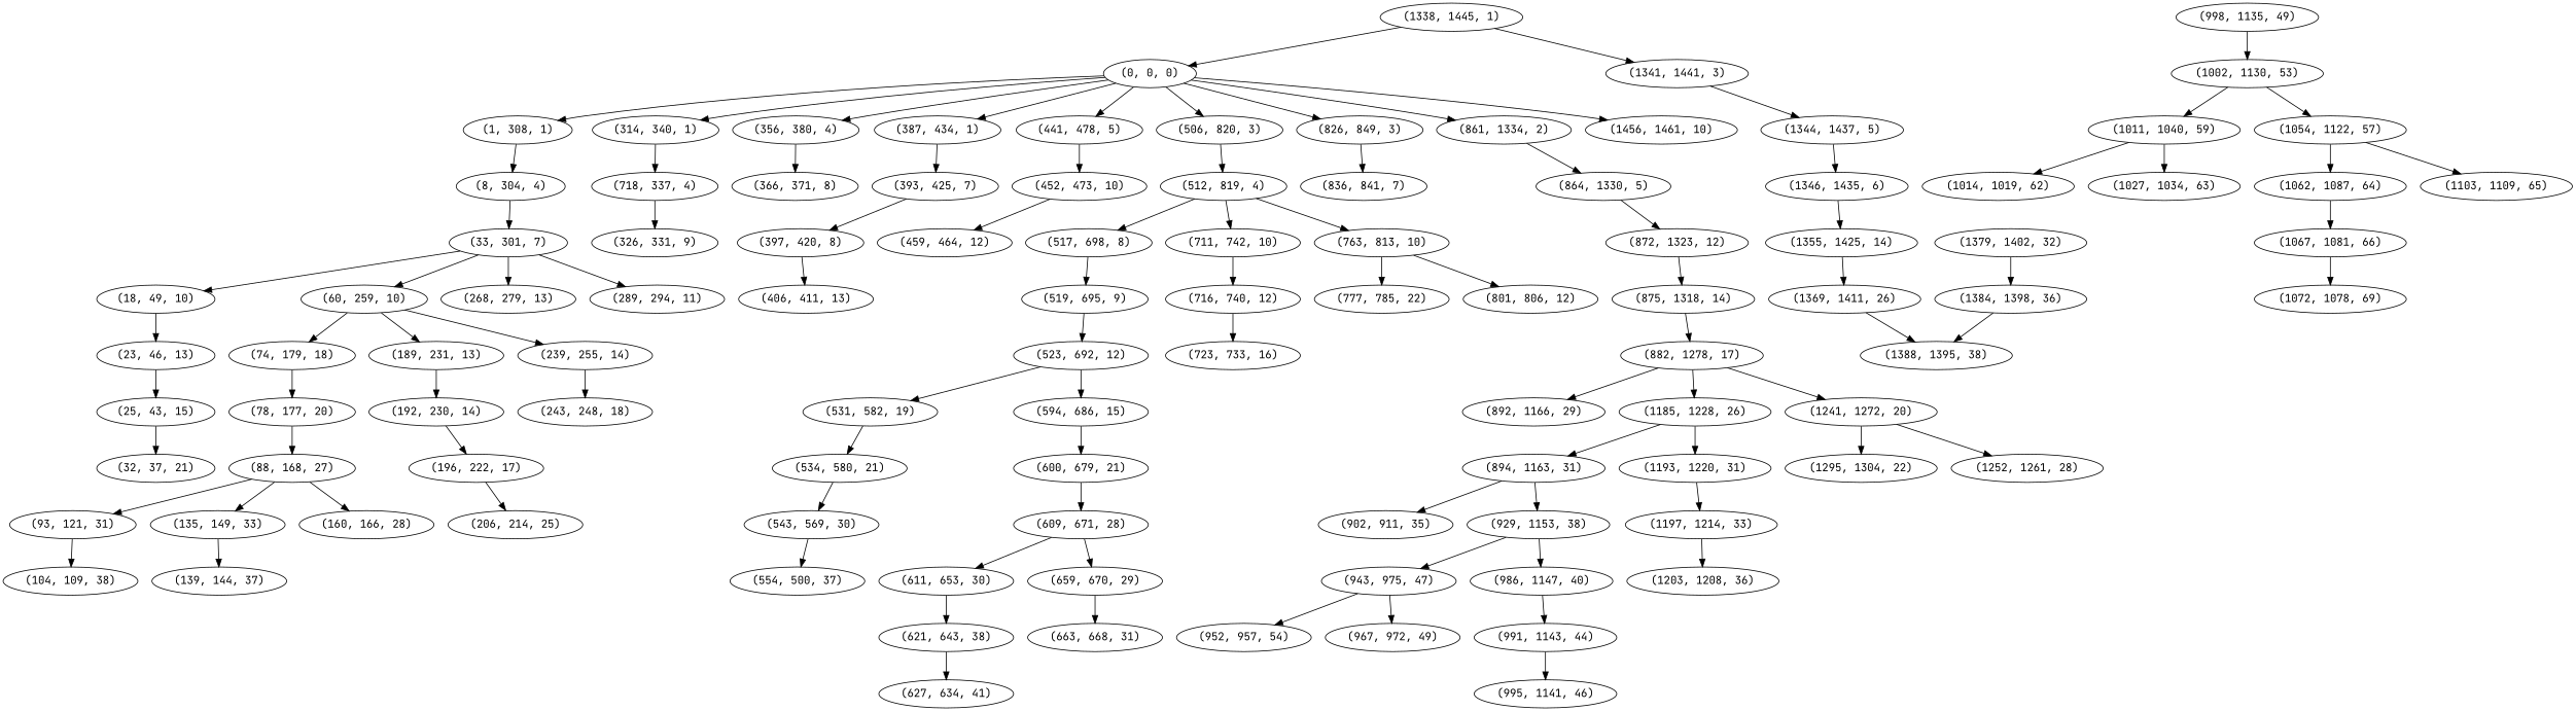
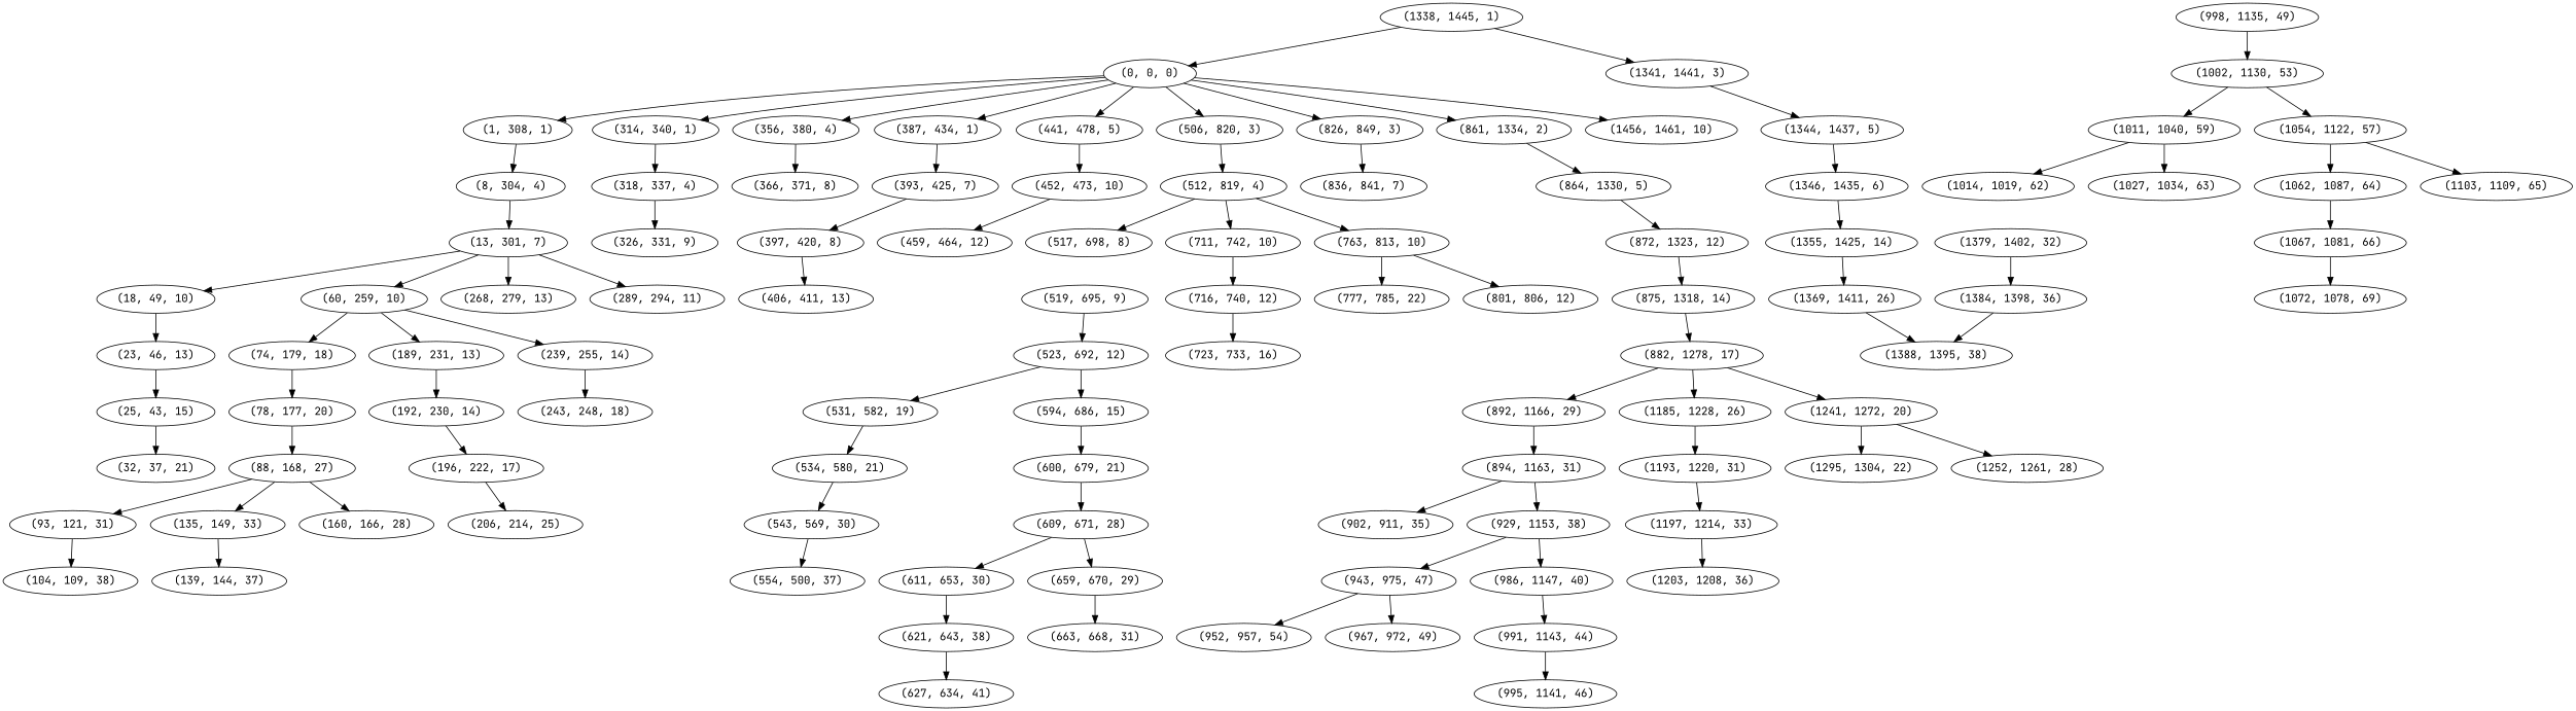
  digraph {
    fontname="JetBrains Mono"
    node [fontname="JetBrains Mono"]
    edge [fontname="JetBrains Mono"]
    "(0, 0, 0)"
    "(1, 308, 1)"
    "(314, 340, 1)"
    "(356, 380, 4)"
    "(387, 434, 1)"
    "(441, 478, 5)"
    "(506, 820, 3)"
    "(826, 849, 3)"
    "(861, 1334, 2)"
    "(1456, 1461, 10)"
    "(8, 304, 4)"
-   "(318, 337, 4)" [label="(718, 337, 4)"]
+   "(318, 337, 4)"
    "(366, 371, 8)"
    "(393, 425, 7)"
    "(452, 473, 10)"
    "(512, 819, 4)"
    "(836, 841, 7)"
    "(864, 1330, 5)"
    "(1338, 1445, 1)"
    "(1341, 1441, 3)"
-   "(13, 301, 7)" [label="(33, 301, 7)"]
+   "(13, 301, 7)"
    "(18, 49, 10)"
    "(60, 259, 10)"
    "(268, 279, 13)"
    "(289, 294, 11)"
    "(23, 46, 13)"
    "(74, 179, 18)"
    "(189, 231, 13)"
    "(239, 255, 14)"
    "(25, 43, 15)"
    "(32, 37, 21)"
    "(78, 177, 20)"
    "(192, 230, 14)"
    "(243, 248, 18)"
    "(88, 168, 27)"
    "(93, 121, 31)"
    "(135, 149, 33)"
    "(160, 166, 28)"
    "(104, 109, 38)"
    "(139, 144, 37)"
    "(196, 222, 17)"
    "(206, 214, 25)"
    "(326, 331, 9)"
    "(397, 420, 8)"
    "(406, 411, 13)"
    "(459, 464, 12)"
    "(517, 698, 8)"
    "(711, 742, 10)"
    "(763, 813, 10)"
    "(519, 695, 9)"
    "(716, 740, 12)"
    "(777, 785, 22)"
    "(801, 806, 12)"
    "(523, 692, 12)"
    "(531, 582, 19)"
    "(594, 686, 15)"
    "(534, 580, 21)"
    "(600, 679, 21)"
    "(543, 569, 30)"
    n60 [label="(554, 500, 37)"]
    "(609, 671, 28)"
    "(611, 653, 30)"
    "(659, 670, 29)"
    "(621, 643, 38)"
    "(663, 668, 31)"
    "(627, 634, 41)"
    "(723, 733, 16)"
    "(872, 1323, 12)"
    "(875, 1318, 14)"
    n70 [label="(882, 1278, 17)"]
    "(892, 1166, 29)"
    "(1185, 1228, 26)"
    "(1241, 1272, 20)"
    "(894, 1163, 31)"
    "(1193, 1220, 31)"
    "(1295, 1304, 22)"
    "(1252, 1261, 28)"
    "(902, 911, 35)"
    "(929, 1153, 38)"
    "(943, 975, 47)"
    "(986, 1147, 40)"
    "(952, 957, 54)"
    "(967, 972, 49)"
    "(991, 1143, 44)"
    "(995, 1141, 46)"
    "(998, 1135, 49)"
    "(1002, 1130, 53)"
    "(1011, 1040, 59)"
    "(1054, 1122, 57)"
    "(1014, 1019, 62)"
    "(1027, 1034, 63)"
    "(1062, 1087, 64)"
    "(1103, 1109, 65)"
    "(1067, 1081, 66)"
    "(1072, 1078, 69)"
    "(1197, 1214, 33)"
    "(1203, 1208, 36)"
    "(1344, 1437, 5)"
    "(1346, 1435, 6)"
    "(1355, 1425, 14)"
    "(1369, 1411, 26)"
    "(1388, 1395, 38)"
    "(1379, 1402, 32)"
    "(1384, 1398, 36)"
    "(0, 0, 0)" -> "(1, 308, 1)"
    "(0, 0, 0)" -> "(314, 340, 1)"
    "(0, 0, 0)" -> "(356, 380, 4)"
    "(0, 0, 0)" -> "(387, 434, 1)"
    "(0, 0, 0)" -> "(441, 478, 5)"
    "(0, 0, 0)" -> "(506, 820, 3)"
    "(0, 0, 0)" -> "(826, 849, 3)"
    "(0, 0, 0)" -> "(861, 1334, 2)"
    "(0, 0, 0)" -> "(1456, 1461, 10)"
    "(1, 308, 1)" -> "(8, 304, 4)"
    "(314, 340, 1)" -> "(318, 337, 4)"
    "(356, 380, 4)" -> "(366, 371, 8)"
    "(387, 434, 1)" -> "(393, 425, 7)"
    "(441, 478, 5)" -> "(452, 473, 10)"
    "(506, 820, 3)" -> "(512, 819, 4)"
    "(826, 849, 3)" -> "(836, 841, 7)"
    "(861, 1334, 2)" -> "(864, 1330, 5)"
    "(8, 304, 4)" -> "(13, 301, 7)"
    "(318, 337, 4)" -> "(326, 331, 9)"
    "(393, 425, 7)" -> "(397, 420, 8)"
    "(452, 473, 10)" -> "(459, 464, 12)"
    "(512, 819, 4)" -> "(517, 698, 8)"
    "(512, 819, 4)" -> "(711, 742, 10)"
    "(512, 819, 4)" -> "(763, 813, 10)"
    "(864, 1330, 5)" -> "(872, 1323, 12)"
    "(1338, 1445, 1)" -> "(0, 0, 0)"
    "(1338, 1445, 1)" -> "(1341, 1441, 3)"
    "(1341, 1441, 3)" -> "(1344, 1437, 5)"
    "(13, 301, 7)" -> "(18, 49, 10)"
    "(13, 301, 7)" -> "(60, 259, 10)"
    "(13, 301, 7)" -> "(268, 279, 13)"
    "(13, 301, 7)" -> "(289, 294, 11)"
    "(18, 49, 10)" -> "(23, 46, 13)"
    "(60, 259, 10)" -> "(74, 179, 18)"
    "(60, 259, 10)" -> "(189, 231, 13)"
    "(60, 259, 10)" -> "(239, 255, 14)"
    "(23, 46, 13)" -> "(25, 43, 15)"
    "(74, 179, 18)" -> "(78, 177, 20)"
    "(189, 231, 13)" -> "(192, 230, 14)"
    "(239, 255, 14)" -> "(243, 248, 18)"
    "(25, 43, 15)" -> "(32, 37, 21)"
    "(78, 177, 20)" -> "(88, 168, 27)"
    "(192, 230, 14)" -> "(196, 222, 17)"
    "(88, 168, 27)" -> "(93, 121, 31)"
    "(88, 168, 27)" -> "(135, 149, 33)"
    "(88, 168, 27)" -> "(160, 166, 28)"
    "(93, 121, 31)" -> "(104, 109, 38)"
    "(135, 149, 33)" -> "(139, 144, 37)"
    "(196, 222, 17)" -> "(206, 214, 25)"
    "(397, 420, 8)" -> "(406, 411, 13)"
-   "(517, 698, 8)" -> "(519, 695, 9)"
    "(711, 742, 10)" -> "(716, 740, 12)"
    "(763, 813, 10)" -> "(777, 785, 22)"
    "(763, 813, 10)" -> "(801, 806, 12)"
    "(519, 695, 9)" -> "(523, 692, 12)"
    "(716, 740, 12)" -> "(723, 733, 16)"
    "(523, 692, 12)" -> "(531, 582, 19)"
    "(523, 692, 12)" -> "(594, 686, 15)"
    "(531, 582, 19)" -> "(534, 580, 21)"
    "(594, 686, 15)" -> "(600, 679, 21)"
    "(534, 580, 21)" -> "(543, 569, 30)"
    "(600, 679, 21)" -> "(609, 671, 28)"
    "(543, 569, 30)" -> n60
    "(609, 671, 28)" -> "(611, 653, 30)"
    "(609, 671, 28)" -> "(659, 670, 29)"
    "(611, 653, 30)" -> "(621, 643, 38)"
    "(659, 670, 29)" -> "(663, 668, 31)"
    "(621, 643, 38)" -> "(627, 634, 41)"
    "(872, 1323, 12)" -> "(875, 1318, 14)"
    "(875, 1318, 14)" -> n70
    n70 -> "(892, 1166, 29)"
    n70 -> "(1185, 1228, 26)"
    n70 -> "(1241, 1272, 20)"
-   "(1185, 1228, 26)" -> "(894, 1163, 31)"
+   "(892, 1166, 29)" -> "(894, 1163, 31)"
    "(1185, 1228, 26)" -> "(1193, 1220, 31)"
    "(1241, 1272, 20)" -> "(1295, 1304, 22)"
    "(1241, 1272, 20)" -> "(1252, 1261, 28)"
    "(894, 1163, 31)" -> "(902, 911, 35)"
    "(894, 1163, 31)" -> "(929, 1153, 38)"
    "(1193, 1220, 31)" -> "(1197, 1214, 33)"
    "(929, 1153, 38)" -> "(943, 975, 47)"
    "(929, 1153, 38)" -> "(986, 1147, 40)"
    "(943, 975, 47)" -> "(952, 957, 54)"
    "(943, 975, 47)" -> "(967, 972, 49)"
    "(986, 1147, 40)" -> "(991, 1143, 44)"
    "(991, 1143, 44)" -> "(995, 1141, 46)"
    "(998, 1135, 49)" -> "(1002, 1130, 53)"
    "(1002, 1130, 53)" -> "(1011, 1040, 59)"
    "(1002, 1130, 53)" -> "(1054, 1122, 57)"
    "(1011, 1040, 59)" -> "(1014, 1019, 62)"
    "(1011, 1040, 59)" -> "(1027, 1034, 63)"
    "(1054, 1122, 57)" -> "(1062, 1087, 64)"
    "(1054, 1122, 57)" -> "(1103, 1109, 65)"
    "(1062, 1087, 64)" -> "(1067, 1081, 66)"
    "(1067, 1081, 66)" -> "(1072, 1078, 69)"
    "(1197, 1214, 33)" -> "(1203, 1208, 36)"
    "(1344, 1437, 5)" -> "(1346, 1435, 6)"
    "(1346, 1435, 6)" -> "(1355, 1425, 14)"
    "(1355, 1425, 14)" -> "(1369, 1411, 26)"
    "(1369, 1411, 26)" -> "(1388, 1395, 38)"
    "(1379, 1402, 32)" -> "(1384, 1398, 36)"
    "(1384, 1398, 36)" -> "(1388, 1395, 38)"
  }
